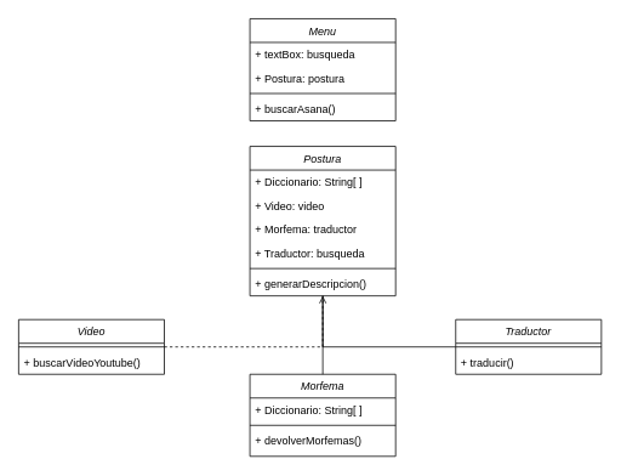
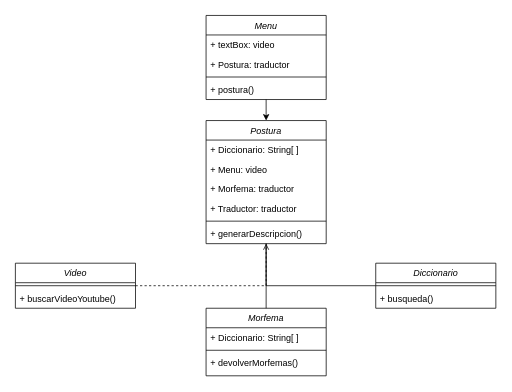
  <mxCell id="0" />
  <mxCell id="1" parent="0" />
  <mxCell id="2" value="Video" style="swimlane;fontStyle=2;align=center;verticalAlign=top;childLayout=stackLayout;horizontal=1;startSize=26;horizontalStack=0;resizeParent=1;resizeLast=0;collapsible=1;marginBottom=0;rounded=0;shadow=0;strokeWidth=1;" parent="1" vertex="1"><mxGeometry x="20" y="350" width="160" height="60" as="geometry"><mxRectangle x="230" y="140" width="160" height="26" as="alternateBounds" /></mxGeometry></mxCell>
  <mxCell id="3" value="" style="line;html=1;strokeWidth=1;align=left;verticalAlign=middle;spacingTop=-1;spacingLeft=3;spacingRight=3;rotatable=0;labelPosition=right;points=[];portConstraint=eastwest;" parent="2" vertex="1"><mxGeometry y="26" width="160" height="8" as="geometry" /></mxCell>
  <mxCell id="4" value="+ buscarVideoYoutube()" style="text;align=left;verticalAlign=top;spacingLeft=4;spacingRight=4;overflow=hidden;rotatable=0;points=[[0,0.5],[1,0.5]];portConstraint=eastwest;" parent="2" vertex="1"><mxGeometry y="34" width="160" height="26" as="geometry" /></mxCell>
- <mxCell id="5" value="Traductor" style="swimlane;fontStyle=2;align=center;verticalAlign=top;childLayout=stackLayout;horizontal=1;startSize=26;horizontalStack=0;resizeParent=1;resizeLast=0;collapsible=1;marginBottom=0;rounded=0;shadow=0;strokeWidth=1;" vertex="1" parent="1"><mxGeometry x="500" y="350" width="160" height="60" as="geometry"><mxRectangle x="230" y="140" width="160" height="26" as="alternateBounds" /></mxGeometry></mxCell>
+ <mxCell id="5" value="Diccionario" style="swimlane;fontStyle=2;align=center;verticalAlign=top;childLayout=stackLayout;horizontal=1;startSize=26;horizontalStack=0;resizeParent=1;resizeLast=0;collapsible=1;marginBottom=0;rounded=0;shadow=0;strokeWidth=1;" vertex="1" parent="1"><mxGeometry x="500" y="350" width="160" height="60" as="geometry"><mxRectangle x="230" y="140" width="160" height="26" as="alternateBounds" /></mxGeometry></mxCell>
  <mxCell id="6" value="" style="line;html=1;strokeWidth=1;align=left;verticalAlign=middle;spacingTop=-1;spacingLeft=3;spacingRight=3;rotatable=0;labelPosition=right;points=[];portConstraint=eastwest;" vertex="1" parent="5"><mxGeometry y="26" width="160" height="8" as="geometry" /></mxCell>
- <mxCell id="7" value="+ traducir()" style="text;align=left;verticalAlign=top;spacingLeft=4;spacingRight=4;overflow=hidden;rotatable=0;points=[[0,0.5],[1,0.5]];portConstraint=eastwest;" vertex="1" parent="5"><mxGeometry y="34" width="160" height="26" as="geometry" /></mxCell>
+ <mxCell id="7" value="+ busqueda()" style="text;align=left;verticalAlign=top;spacingLeft=4;spacingRight=4;overflow=hidden;rotatable=0;points=[[0,0.5],[1,0.5]];portConstraint=eastwest;" vertex="1" parent="5"><mxGeometry y="34" width="160" height="26" as="geometry" /></mxCell>
  <mxCell id="8" value="Menu" style="swimlane;fontStyle=2;align=center;verticalAlign=top;childLayout=stackLayout;horizontal=1;startSize=26;horizontalStack=0;resizeParent=1;resizeLast=0;collapsible=1;marginBottom=0;rounded=0;shadow=0;strokeWidth=1;" vertex="1" parent="1"><mxGeometry x="274" y="20" width="160" height="112" as="geometry"><mxRectangle x="230" y="140" width="160" height="26" as="alternateBounds" /></mxGeometry></mxCell>
- <mxCell id="9" value="+ textBox: busqueda" style="text;align=left;verticalAlign=top;spacingLeft=4;spacingRight=4;overflow=hidden;rotatable=0;points=[[0,0.5],[1,0.5]];portConstraint=eastwest;" vertex="1" parent="8"><mxGeometry y="26" width="160" height="26" as="geometry" /></mxCell>
- <mxCell id="10" value="+ Postura: postura" style="text;align=left;verticalAlign=top;spacingLeft=4;spacingRight=4;overflow=hidden;rotatable=0;points=[[0,0.5],[1,0.5]];portConstraint=eastwest;rounded=0;shadow=0;html=0;" vertex="1" parent="8"><mxGeometry y="52" width="160" height="26" as="geometry" /></mxCell>
+ <mxCell id="9" value="+ textBox: video" style="text;align=left;verticalAlign=top;spacingLeft=4;spacingRight=4;overflow=hidden;rotatable=0;points=[[0,0.5],[1,0.5]];portConstraint=eastwest;" vertex="1" parent="8"><mxGeometry y="26" width="160" height="26" as="geometry" /></mxCell>
+ <mxCell id="10" value="+ Postura: traductor" style="text;align=left;verticalAlign=top;spacingLeft=4;spacingRight=4;overflow=hidden;rotatable=0;points=[[0,0.5],[1,0.5]];portConstraint=eastwest;rounded=0;shadow=0;html=0;" vertex="1" parent="8"><mxGeometry y="52" width="160" height="26" as="geometry" /></mxCell>
  <mxCell id="11" value="" style="line;html=1;strokeWidth=1;align=left;verticalAlign=middle;spacingTop=-1;spacingLeft=3;spacingRight=3;rotatable=0;labelPosition=right;points=[];portConstraint=eastwest;" vertex="1" parent="8"><mxGeometry y="78" width="160" height="8" as="geometry" /></mxCell>
- <mxCell id="12" value="+ buscarAsana()" style="text;align=left;verticalAlign=top;spacingLeft=4;spacingRight=4;overflow=hidden;rotatable=0;points=[[0,0.5],[1,0.5]];portConstraint=eastwest;" vertex="1" parent="8"><mxGeometry y="86" width="160" height="26" as="geometry" /></mxCell>
+ <mxCell id="12" value="+ postura()" style="text;align=left;verticalAlign=top;spacingLeft=4;spacingRight=4;overflow=hidden;rotatable=0;points=[[0,0.5],[1,0.5]];portConstraint=eastwest;" vertex="1" parent="8"><mxGeometry y="86" width="160" height="26" as="geometry" /></mxCell>
  <mxCell id="13" value="Postura" style="swimlane;fontStyle=2;align=center;verticalAlign=top;childLayout=stackLayout;horizontal=1;startSize=26;horizontalStack=0;resizeParent=1;resizeLast=0;collapsible=1;marginBottom=0;rounded=0;shadow=0;strokeWidth=1;" vertex="1" parent="1"><mxGeometry x="274" y="160" width="160" height="164" as="geometry"><mxRectangle x="230" y="140" width="160" height="26" as="alternateBounds" /></mxGeometry></mxCell>
  <mxCell id="14" value="+ Diccionario: String[ ]" style="text;align=left;verticalAlign=top;spacingLeft=4;spacingRight=4;overflow=hidden;rotatable=0;points=[[0,0.5],[1,0.5]];portConstraint=eastwest;" vertex="1" parent="13"><mxGeometry y="26" width="160" height="26" as="geometry" /></mxCell>
- <mxCell id="15" value="+ Video: video" style="text;align=left;verticalAlign=top;spacingLeft=4;spacingRight=4;overflow=hidden;rotatable=0;points=[[0,0.5],[1,0.5]];portConstraint=eastwest;rounded=0;shadow=0;html=0;" vertex="1" parent="13"><mxGeometry y="52" width="160" height="26" as="geometry" /></mxCell>
+ <mxCell id="15" value="+ Menu: video" style="text;align=left;verticalAlign=top;spacingLeft=4;spacingRight=4;overflow=hidden;rotatable=0;points=[[0,0.5],[1,0.5]];portConstraint=eastwest;rounded=0;shadow=0;html=0;" vertex="1" parent="13"><mxGeometry y="52" width="160" height="26" as="geometry" /></mxCell>
  <mxCell id="16" value="+ Morfema: traductor" style="text;align=left;verticalAlign=top;spacingLeft=4;spacingRight=4;overflow=hidden;rotatable=0;points=[[0,0.5],[1,0.5]];portConstraint=eastwest;rounded=0;shadow=0;html=0;" vertex="1" parent="13"><mxGeometry y="78" width="160" height="26" as="geometry" /></mxCell>
- <mxCell id="17" value="+ Traductor: busqueda" style="text;align=left;verticalAlign=top;spacingLeft=4;spacingRight=4;overflow=hidden;rotatable=0;points=[[0,0.5],[1,0.5]];portConstraint=eastwest;rounded=0;shadow=0;html=0;" vertex="1" parent="13"><mxGeometry y="104" width="160" height="26" as="geometry" /></mxCell>
+ <mxCell id="17" value="+ Traductor: traductor" style="text;align=left;verticalAlign=top;spacingLeft=4;spacingRight=4;overflow=hidden;rotatable=0;points=[[0,0.5],[1,0.5]];portConstraint=eastwest;rounded=0;shadow=0;html=0;" vertex="1" parent="13"><mxGeometry y="104" width="160" height="26" as="geometry" /></mxCell>
  <mxCell id="18" value="" style="line;html=1;strokeWidth=1;align=left;verticalAlign=middle;spacingTop=-1;spacingLeft=3;spacingRight=3;rotatable=0;labelPosition=right;points=[];portConstraint=eastwest;" vertex="1" parent="13"><mxGeometry y="130" width="160" height="8" as="geometry" /></mxCell>
  <mxCell id="19" value="+ generarDescripcion()" style="text;align=left;verticalAlign=top;spacingLeft=4;spacingRight=4;overflow=hidden;rotatable=0;points=[[0,0.5],[1,0.5]];portConstraint=eastwest;" vertex="1" parent="13"><mxGeometry y="138" width="160" height="26" as="geometry" /></mxCell>
  <mxCell id="20" value="Morfema" style="swimlane;fontStyle=2;align=center;verticalAlign=top;childLayout=stackLayout;horizontal=1;startSize=26;horizontalStack=0;resizeParent=1;resizeLast=0;collapsible=1;marginBottom=0;rounded=0;shadow=0;strokeWidth=1;" vertex="1" parent="1"><mxGeometry x="274" y="410" width="160" height="90" as="geometry"><mxRectangle x="230" y="140" width="160" height="26" as="alternateBounds" /></mxGeometry></mxCell>
  <mxCell id="21" value="+ Diccionario: String[ ]" style="text;align=left;verticalAlign=top;spacingLeft=4;spacingRight=4;overflow=hidden;rotatable=0;points=[[0,0.5],[1,0.5]];portConstraint=eastwest;" vertex="1" parent="20"><mxGeometry y="26" width="160" height="26" as="geometry" /></mxCell>
  <mxCell id="22" value="" style="line;html=1;strokeWidth=1;align=left;verticalAlign=middle;spacingTop=-1;spacingLeft=3;spacingRight=3;rotatable=0;labelPosition=right;points=[];portConstraint=eastwest;" vertex="1" parent="20"><mxGeometry y="52" width="160" height="8" as="geometry" /></mxCell>
  <mxCell id="23" value="+ devolverMorfemas()" style="text;align=left;verticalAlign=top;spacingLeft=4;spacingRight=4;overflow=hidden;rotatable=0;points=[[0,0.5],[1,0.5]];portConstraint=eastwest;" vertex="1" parent="20"><mxGeometry y="60" width="160" height="26" as="geometry" /></mxCell>
+ <mxCell id="24" value="" style="endArrow=classic;html=1;rounded=0;" edge="1" parent="1" source="8" target="13"><mxGeometry width="50" height="50" relative="1" as="geometry"><mxPoint x="330" y="290" as="sourcePoint" /><mxPoint x="380" y="240" as="targetPoint" /></mxGeometry></mxCell>
  <mxCell id="25" value="" style="endArrow=none;html=1;rounded=0;dashed=1;" edge="1" parent="1" source="2" target="13"><mxGeometry width="50" height="50" relative="1" as="geometry"><mxPoint x="330" y="290" as="sourcePoint" /><mxPoint x="380" y="240" as="targetPoint" /><Array as="points"><mxPoint x="354" y="380" /></Array></mxGeometry></mxCell>
  <mxCell id="26" value="" style="endArrow=none;html=1;rounded=0;" edge="1" parent="1" source="13" target="5"><mxGeometry width="50" height="50" relative="1" as="geometry"><mxPoint x="510" y="180" as="sourcePoint" /><mxPoint x="390" y="250" as="targetPoint" /><Array as="points"><mxPoint x="354" y="380" /></Array></mxGeometry></mxCell>
  <mxCell id="27" value="" style="endArrow=open;html=1;rounded=0;" edge="1" parent="1" source="20" target="13"><mxGeometry width="50" height="50" relative="1" as="geometry"><mxPoint x="350" y="310" as="sourcePoint" /><mxPoint x="400" y="260" as="targetPoint" /></mxGeometry></mxCell>
